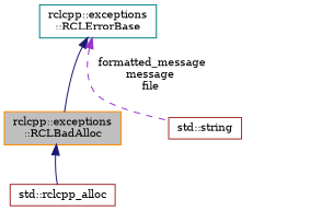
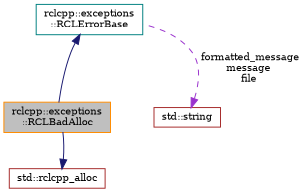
  digraph {
    fontname="DejaVu Serif"
    node [color=brown fillcolor=white fontname="DejaVu Serif" fontsize=10 shape=record style=filled]
    edge [color=midnightblue dir=back fontname="DejaVu Serif" fontsize=10 labelfontname=Helvetica labelfontsize=10 style=solid]
    n1 [color=darkorange fillcolor=grey75 fontcolor=black height=0.2 label="rclcpp::exceptions\l::RCLBadAlloc" width=0.4]
    n2 [color=teal height=0.2 label="rclcpp::exceptions\l::RCLErrorBase" width=0.4]
    n3 [height=0.2 label="std::string" width=0.4]
    n4 [height=0.2 label="std::rclcpp_alloc" width=0.4]
    n2 -> n1
-   n2 -> n3 [color=darkorchid3 label=" formatted_message\nmessage\nfile" style=dashed]
-   n1 -> n4
+   n3 -> n2 [color=darkorchid3 label=" formatted_message\nmessage\nfile" style=dashed]
+   n4 -> n1
  }
